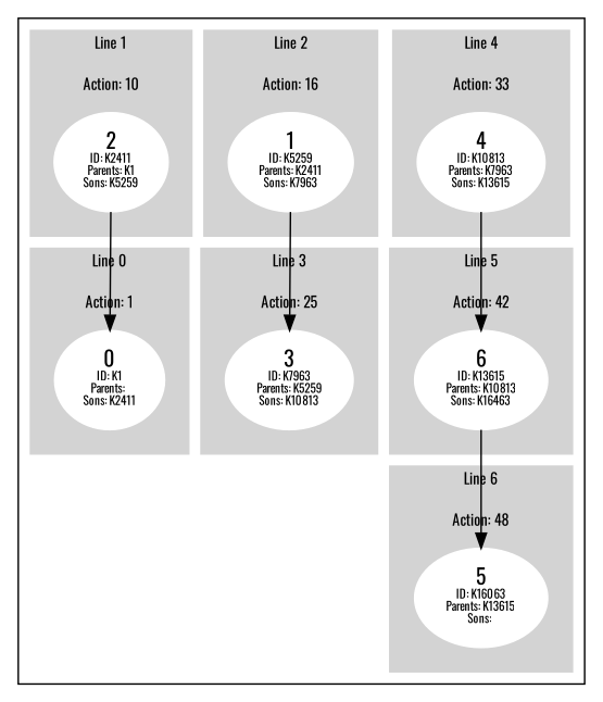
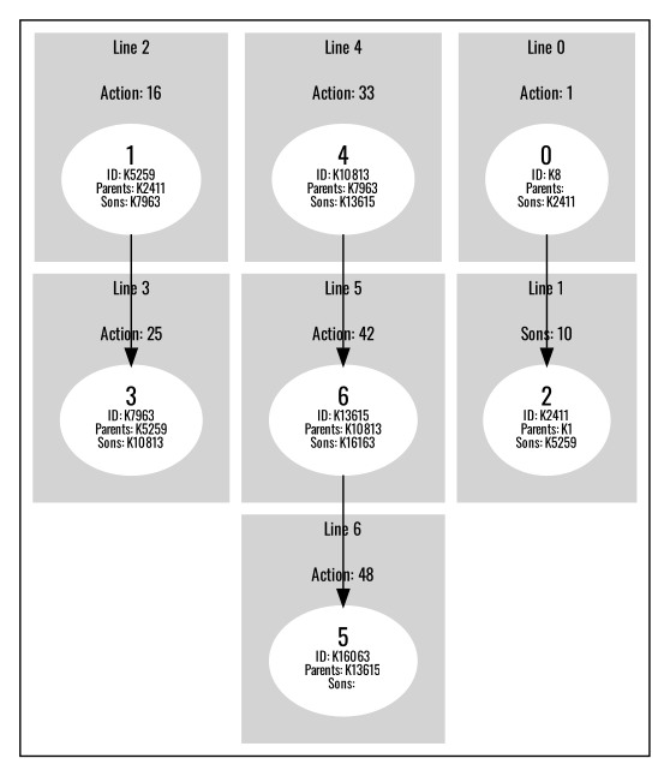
  digraph {
    fontname=Oswald
    node [color=white fontname=Oswald style=filled]
    edge [fontname=Oswald]
-   n1 [label=<0<BR /><FONT POINT-SIZE="8">ID: K1</FONT><BR /><FONT POINT-SIZE="8">Parents: </FONT><BR /><FONT POINT-SIZE="8">Sons: K2411</FONT>>]
+   n1 [label=<0<BR /><FONT POINT-SIZE="8">ID: K8</FONT><BR /><FONT POINT-SIZE="8">Parents: </FONT><BR /><FONT POINT-SIZE="8">Sons: K2411</FONT>>]
    n2 [label=<4<BR /><FONT POINT-SIZE="8">ID: K10813</FONT><BR /><FONT POINT-SIZE="8">Parents: K7963</FONT><BR /><FONT POINT-SIZE="8">Sons: K13615</FONT>>]
    n3 [label=<1<BR /><FONT POINT-SIZE="8">ID: K5259</FONT><BR /><FONT POINT-SIZE="8">Parents: K2411</FONT><BR /><FONT POINT-SIZE="8">Sons: K7963</FONT>>]
    n4 [label=<3<BR /><FONT POINT-SIZE="8">ID: K7963</FONT><BR /><FONT POINT-SIZE="8">Parents: K5259</FONT><BR /><FONT POINT-SIZE="8">Sons: K10813</FONT>>]
-   n5 [label=<6<BR /><FONT POINT-SIZE="8">ID: K13615</FONT><BR /><FONT POINT-SIZE="8">Parents: K10813</FONT><BR /><FONT POINT-SIZE="8">Sons: K16463</FONT>>]
+   n5 [label=<6<BR /><FONT POINT-SIZE="8">ID: K13615</FONT><BR /><FONT POINT-SIZE="8">Parents: K10813</FONT><BR /><FONT POINT-SIZE="8">Sons: K16163</FONT>>]
    n6 [label=<5<BR /><FONT POINT-SIZE="8">ID: K16063</FONT><BR /><FONT POINT-SIZE="8">Parents: K13615</FONT><BR /><FONT POINT-SIZE="8">Sons: </FONT>>]
    n7 [label=<2<BR /><FONT POINT-SIZE="8">ID: K2411</FONT><BR /><FONT POINT-SIZE="8">Parents: K1</FONT><BR /><FONT POINT-SIZE="8">Sons: K5259</FONT>>]
    subgraph cluster_1 {
      subgraph cluster_2 {
        color=lightgrey
        fontsize=10
        label="Line 0"
        style=filled
        subgraph cluster_3 {
          color=lightgrey
          fontsize=10
          label="Action: 1"
          style=filled
          n1
        }
      }
      subgraph cluster_4 {
        color=lightgrey
        fontsize=10
        label="Line 4"
        style=filled
        subgraph cluster_5 {
          color=lightgrey
          fontsize=10
          label="Action: 33"
          style=filled
          n2
        }
      }
      subgraph cluster_6 {
        color=lightgrey
        fontsize=10
        label="Line 2"
        style=filled
        subgraph cluster_7 {
          color=lightgrey
          fontsize=10
          label="Action: 16"
          style=filled
          n3
        }
      }
      subgraph cluster_8 {
        color=lightgrey
        fontsize=10
        label="Line 3"
        style=filled
        subgraph cluster_9 {
          color=lightgrey
          fontsize=10
          label="Action: 25"
          style=filled
          n4
        }
      }
      subgraph cluster_10 {
        color=lightgrey
        fontsize=10
        label="Line 5"
        style=filled
        subgraph cluster_11 {
          color=lightgrey
          fontsize=10
          label="Action: 42"
          style=filled
          n5
        }
      }
      subgraph cluster_12 {
        color=lightgrey
        fontsize=10
        label="Line 6"
        style=filled
        subgraph cluster_13 {
          color=lightgrey
          fontsize=10
          label="Action: 48"
          style=filled
          n6
        }
      }
      subgraph cluster_14 {
        color=lightgrey
        fontsize=10
        label="Line 1"
        style=filled
        subgraph cluster_15 {
          color=lightgrey
          fontsize=10
-         label="Action: 10"
+         label="Sons: 10"
          style=filled
          n7
        }
      }
    }
-   n7 -> n1
+   n1 -> n7
    n2 -> n5
    n3 -> n4
    n5 -> n6
  }
